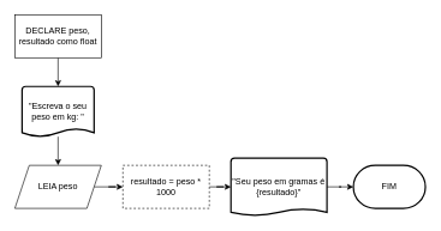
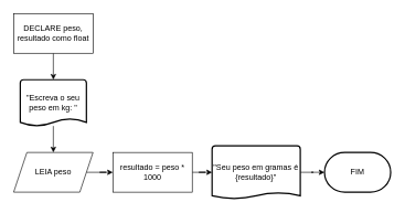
  <mxCell id="0" />
  <mxCell id="1" parent="0" />
  <mxCell id="2" value="&lt;div&gt;FIM&lt;/div&gt;" style="strokeWidth=2;html=1;shape=mxgraph.flowchart.terminator;whiteSpace=wrap;" vertex="1" parent="1"><mxGeometry x="490" y="230" width="100" height="60" as="geometry" /></mxCell>
  <mxCell id="3" value="" style="edgeStyle=orthogonalEdgeStyle;rounded=0;orthogonalLoop=1;jettySize=auto;html=1;" edge="1" parent="1" source="4" target="6"><mxGeometry relative="1" as="geometry" /></mxCell>
  <mxCell id="4" value="DECLARE peso, resultado como float" style="rounded=0;whiteSpace=wrap;html=1;" vertex="1" parent="1"><mxGeometry x="20" y="20" width="120" height="60" as="geometry" /></mxCell>
  <mxCell id="5" value="" style="edgeStyle=orthogonalEdgeStyle;rounded=0;orthogonalLoop=1;jettySize=auto;html=1;" edge="1" parent="1" source="6" target="8"><mxGeometry relative="1" as="geometry" /></mxCell>
  <mxCell id="6" value="&quot;Escreva o seu peso em kg: &quot;" style="strokeWidth=2;html=1;shape=mxgraph.flowchart.document2;whiteSpace=wrap;size=0.157;" vertex="1" parent="1"><mxGeometry x="30" y="120" width="100" height="70" as="geometry" /></mxCell>
  <mxCell id="7" value="" style="edgeStyle=orthogonalEdgeStyle;rounded=0;orthogonalLoop=1;jettySize=auto;html=1;" edge="1" parent="1" source="8" target="10"><mxGeometry relative="1" as="geometry" /></mxCell>
  <mxCell id="8" value="LEIA peso" style="shape=parallelogram;perimeter=parallelogramPerimeter;whiteSpace=wrap;html=1;fixedSize=1;" vertex="1" parent="1"><mxGeometry x="20" y="230" width="120" height="60" as="geometry" /></mxCell>
  <mxCell id="9" value="" style="edgeStyle=orthogonalEdgeStyle;rounded=0;orthogonalLoop=1;jettySize=auto;html=1;" edge="1" parent="1" source="10" target="12"><mxGeometry relative="1" as="geometry" /></mxCell>
- <mxCell id="10" value="resultado = peso * 1000" style="rounded=0;whiteSpace=wrap;html=1;dashed=1;" vertex="1" parent="1"><mxGeometry x="170" y="230" width="120" height="60" as="geometry" /></mxCell>
+ <mxCell id="10" value="resultado = peso * 1000" style="rounded=0;whiteSpace=wrap;html=1;" vertex="1" parent="1"><mxGeometry x="170" y="230" width="120" height="60" as="geometry" /></mxCell>
  <mxCell id="11" value="" style="edgeStyle=orthogonalEdgeStyle;rounded=0;orthogonalLoop=1;jettySize=auto;html=1;" edge="1" parent="1" source="12" target="2"><mxGeometry relative="1" as="geometry" /></mxCell>
  <mxCell id="12" value="&quot;Seu peso em gramas é {resultado}&quot;" style="strokeWidth=2;html=1;shape=mxgraph.flowchart.document2;whiteSpace=wrap;size=0.113;" vertex="1" parent="1"><mxGeometry x="320" y="220" width="133.33" height="80" as="geometry" /></mxCell>
